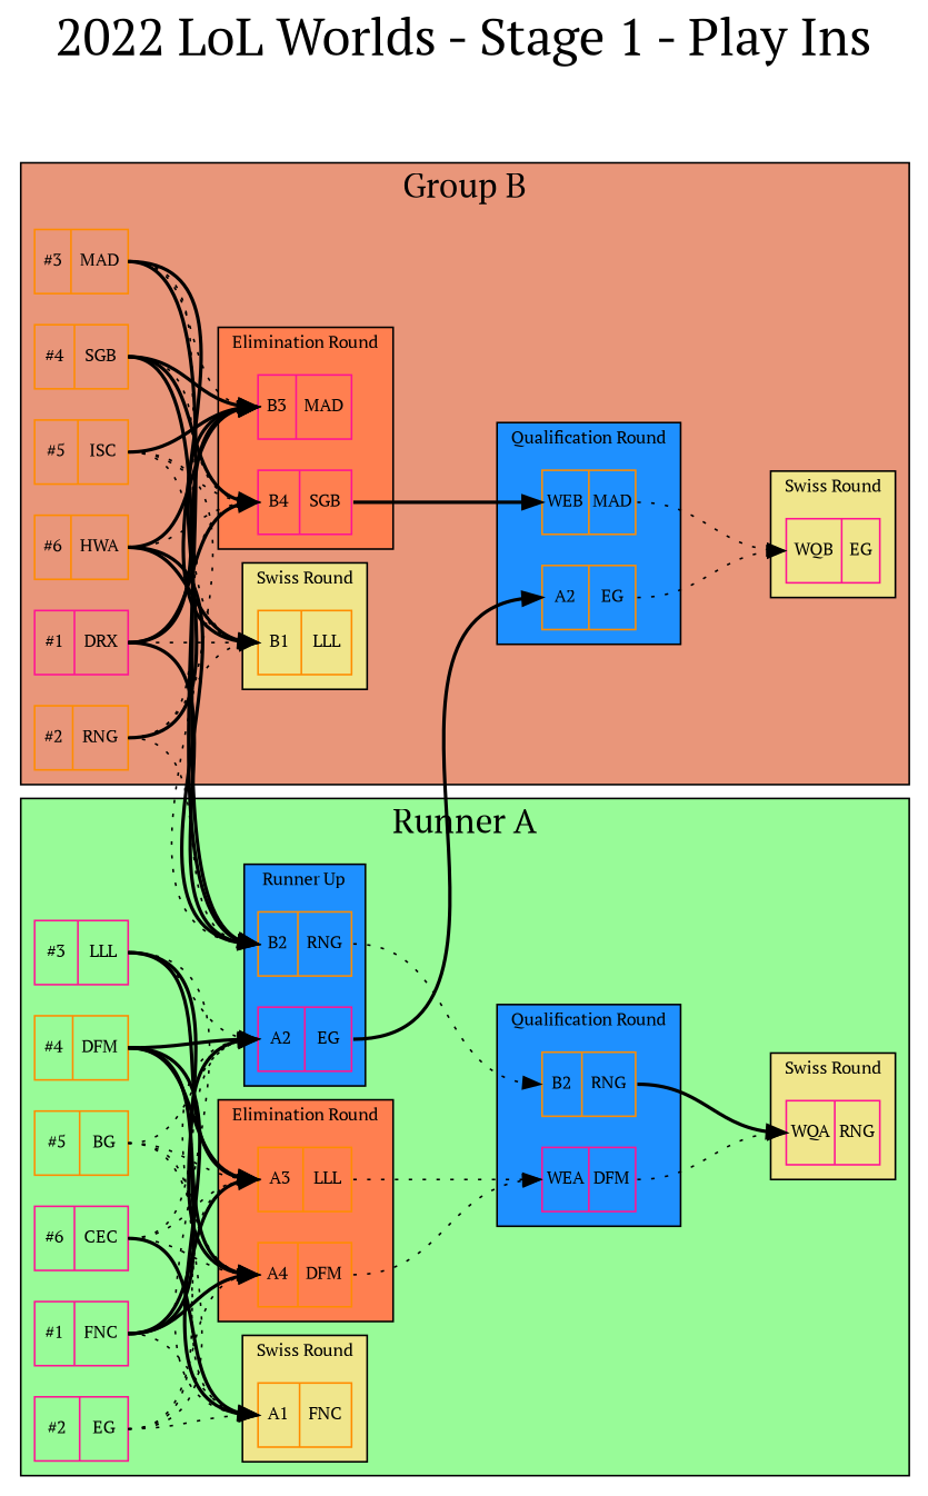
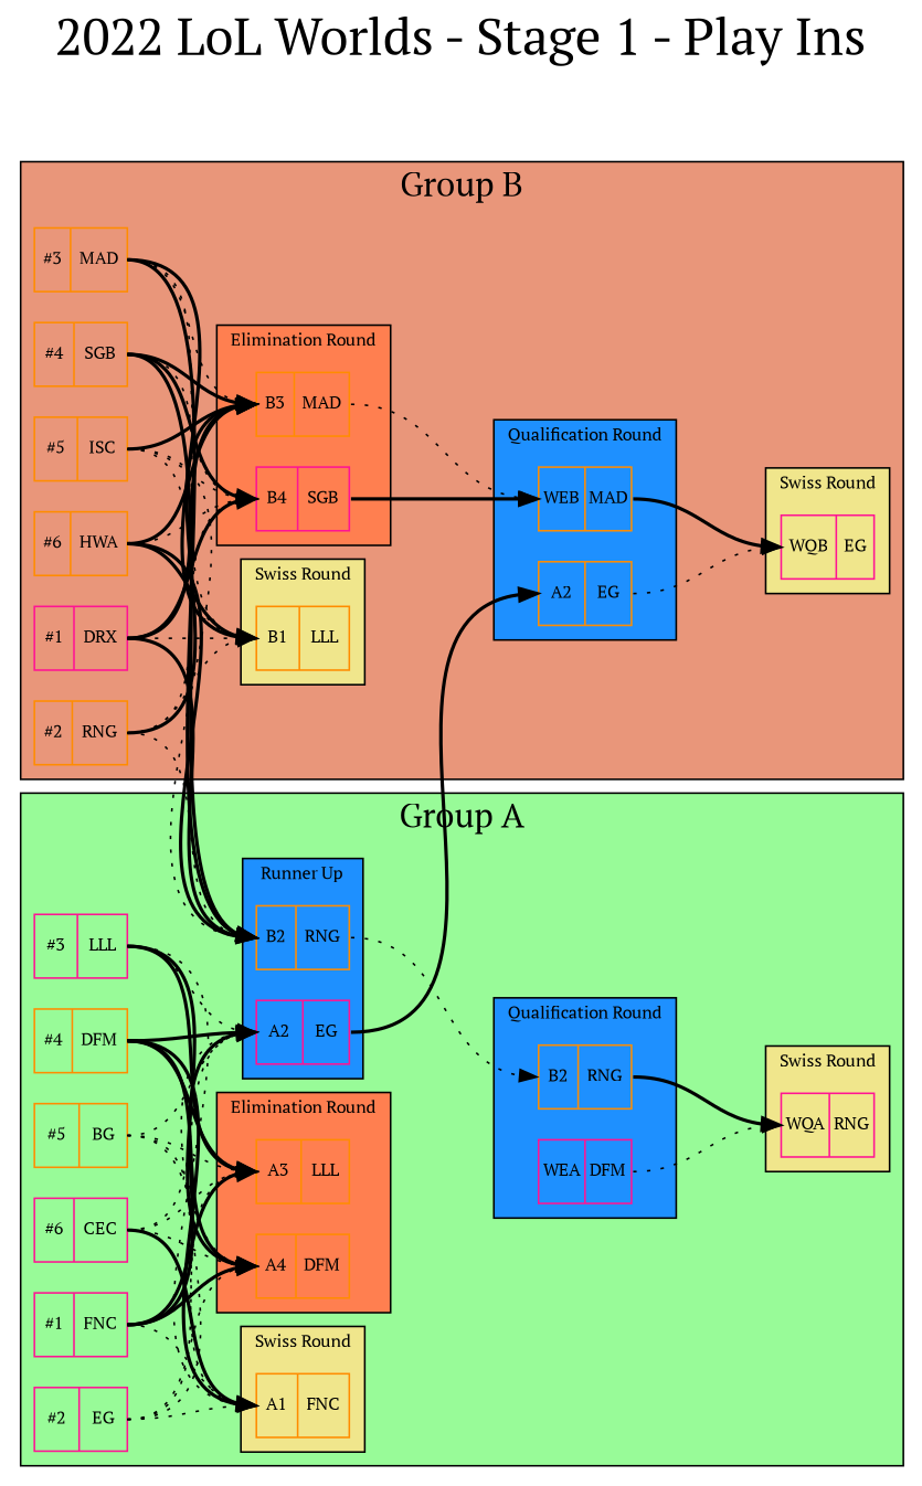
  digraph {
    fontname="PT Serif"
    fontsize=30
    label="2022 LoL Worlds - Stage 1 - Play Ins"
    labelloc=t
    rankdir=LR
    node [color=darkorange fixedsize=True fontname="PT Serif" fontsize=10 shape=record style=solid]
    edge [fontname="PT Serif" headport=w style=dotted tailport=e]
    n1 [label="{A1|FNC}"]
    n2 [label="{A3|LLL}"]
    n3 [label="{A4|DFM}"]
    n4 [color=deeppink label="{A2|EG}"]
    n5 [label="{B2|RNG}"]
    n6 [color=deeppink label="{WEA|DFM}"]
    n7 [label="{B2|RNG}"]
    n8 [color=deeppink label="{WQA|RNG}"]
    n9 [color=deeppink label="{#1|FNC}"]
    n10 [color=deeppink label="{#2|EG}"]
    n11 [color=deeppink label="{#3|LLL}"]
    n12 [label="{#4|DFM}"]
    n13 [label="{#5|BG}"]
    n14 [color=deeppink label="{#6|CEC}"]
    n15 [label="{B1|LLL}"]
-   n16 [color=deeppink label="{B3|MAD}"]
+   n16 [label="{B3|MAD}"]
    n17 [color=deeppink label="{B4|SGB}"]
    n18 [label="{WEB|MAD}"]
    n19 [label="{A2|EG}"]
    n20 [color=deeppink label="{WQB|EG}"]
    n21 [color=deeppink label="{#1|DRX}"]
    n22 [label="{#2|RNG}"]
    n23 [label="{#3|MAD}"]
    n24 [label="{#4|SGB}"]
    n25 [label="{#5|ISC}"]
    n26 [label="{#6|HWA}"]
    subgraph cluster_1 {
      bgcolor=palegreen
      fontsize=20
-     label="Runner A"
+     label="Group A"
      n9
      n10
      n11
      n12
      n13
      n14
      subgraph cluster_2 {
        bgcolor=khaki
        fontsize=10
        label="Swiss Round"
        n1
      }
      subgraph cluster_3 {
        bgcolor=coral
        fontsize=10
        label="Elimination Round"
        n2
        n3
      }
      subgraph cluster_4 {
        bgcolor=dodgerblue
        fontsize=10
        label="Runner Up"
        n4
        n5
      }
      subgraph cluster_5 {
        bgcolor=dodgerblue
        fontsize=10
        label="Qualification Round"
        n6
        n7
      }
      subgraph cluster_6 {
        bgcolor=khaki
        fontsize=10
        label="Swiss Round"
        n8
      }
    }
    subgraph cluster_7 {
      bgcolor=darksalmon
      fontsize=20
      label="Group B"
      n21
      n22
      n23
      n24
      n25
      n26
      subgraph cluster_8 {
        bgcolor=khaki
        fontsize=10
        label="Swiss Round"
        n15
      }
      subgraph cluster_9 {
        bgcolor=coral
        fontsize=10
        label="Elimination Round"
        n16
        n17
      }
      subgraph cluster_10 {
        bgcolor=dodgerblue
        fontsize=10
        label="Qualification Round"
        n18
        n19
      }
      subgraph cluster_11 {
        bgcolor=khaki
        fontsize=10
        label="Swiss Round"
        n20
      }
    }
-   n2 -> n6
-   n3 -> n6
    n4 -> n19 [style=bold]
    n5 -> n7
    n6 -> n8
    n7 -> n8 [style=bold]
    n9 -> n1
    n9 -> n2 [style=bold]
    n9 -> n3 [style=bold]
    n9 -> n4 [style=bold]
    n10 -> n1
    n10 -> n2
    n10 -> n3
    n10 -> n4
    n11 -> n1
    n11 -> n2 [style=bold]
    n11 -> n3 [style=bold]
    n11 -> n4
    n12 -> n1 [style=bold]
    n12 -> n2 [style=bold]
    n12 -> n3 [style=bold]
    n12 -> n4 [style=bold]
    n13 -> n1
    n13 -> n2
    n13 -> n3
    n13 -> n4
    n14 -> n1 [style=bold]
    n14 -> n2
    n14 -> n3
    n14 -> n4
+   n16 -> n18
    n17 -> n18 [style=bold]
-   n18 -> n20
+   n18 -> n20 [style=bold]
    n19 -> n20
    n21 -> n5 [style=bold]
    n21 -> n15
    n21 -> n16 [style=bold]
    n21 -> n17 [style=bold]
    n22 -> n5
    n22 -> n15
    n22 -> n16 [style=bold]
    n22 -> n17
    n23 -> n5 [style=bold]
    n23 -> n15 [style=bold]
    n23 -> n16
    n23 -> n17
    n24 -> n5 [style=bold]
    n24 -> n15
    n24 -> n16 [style=bold]
    n24 -> n17 [style=bold]
    n25 -> n5
    n25 -> n15
    n25 -> n16 [style=bold]
    n25 -> n17
    n26 -> n5 [style=bold]
    n26 -> n15 [style=bold]
    n26 -> n16 [style=bold]
    n26 -> n17
  }
